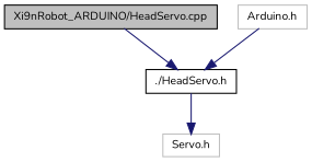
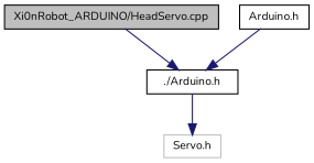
  digraph {
    fontname=Nunito
    node [color=black fillcolor=white fontname=Nunito fontsize=10 shape=record style=filled]
    edge [color=midnightblue fontname=Nunito fontsize=10 labelfontname=Helvetica labelfontsize=10 style=solid]
-   n1 [fillcolor=grey75 fontcolor=black height=0.2 label="Xi9nRobot_ARDUINO/HeadServo.cpp" width=0.4]
-   n2 [height=0.2 label="./HeadServo.h" width=0.4]
+   n1 [fillcolor=grey75 fontcolor=black height=0.2 label="Xi0nRobot_ARDUINO/HeadServo.cpp" width=0.4]
+   n2 [height=0.2 label="./Arduino.h" width=0.4]
    n3 [color=grey75 height=0.2 label="Servo.h" width=0.4]
-   n4 [color=grey75 height=0.2 label="Arduino.h" width=0.4]
+   n4 [height=0.2 label="Arduino.h" width=0.4]
    n1 -> n2
    n2 -> n3
    n4 -> n2
  }
